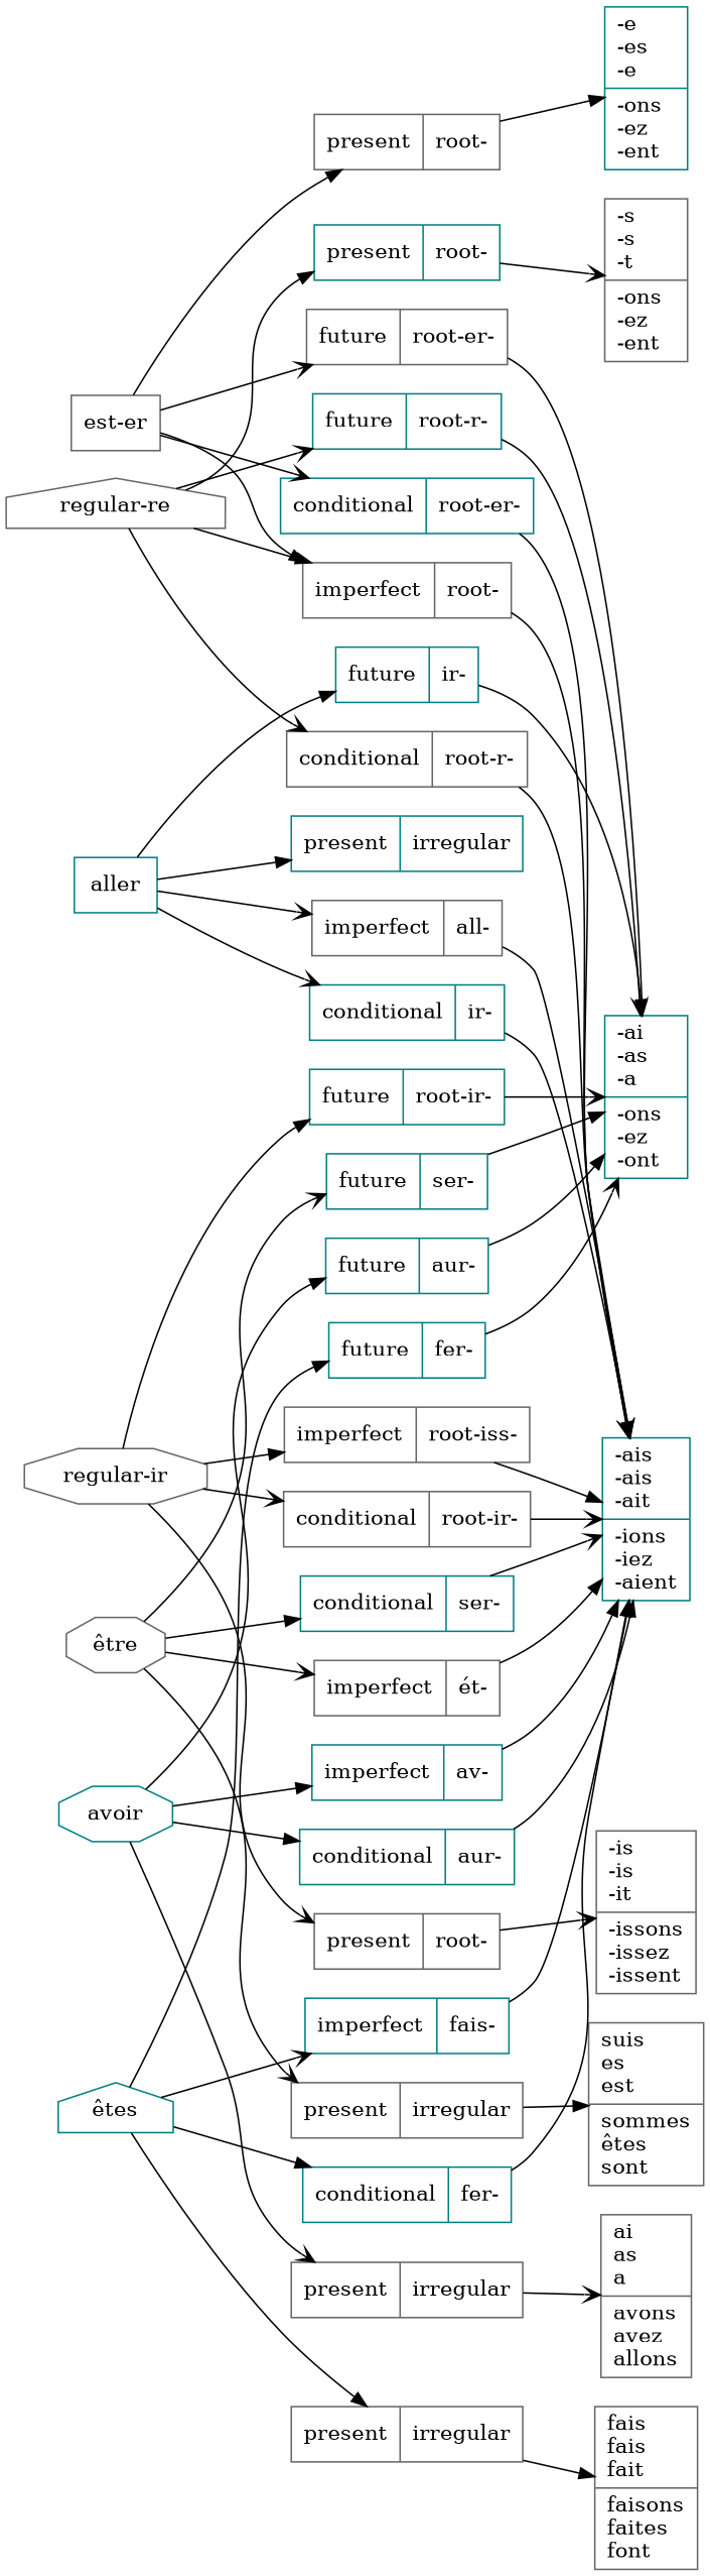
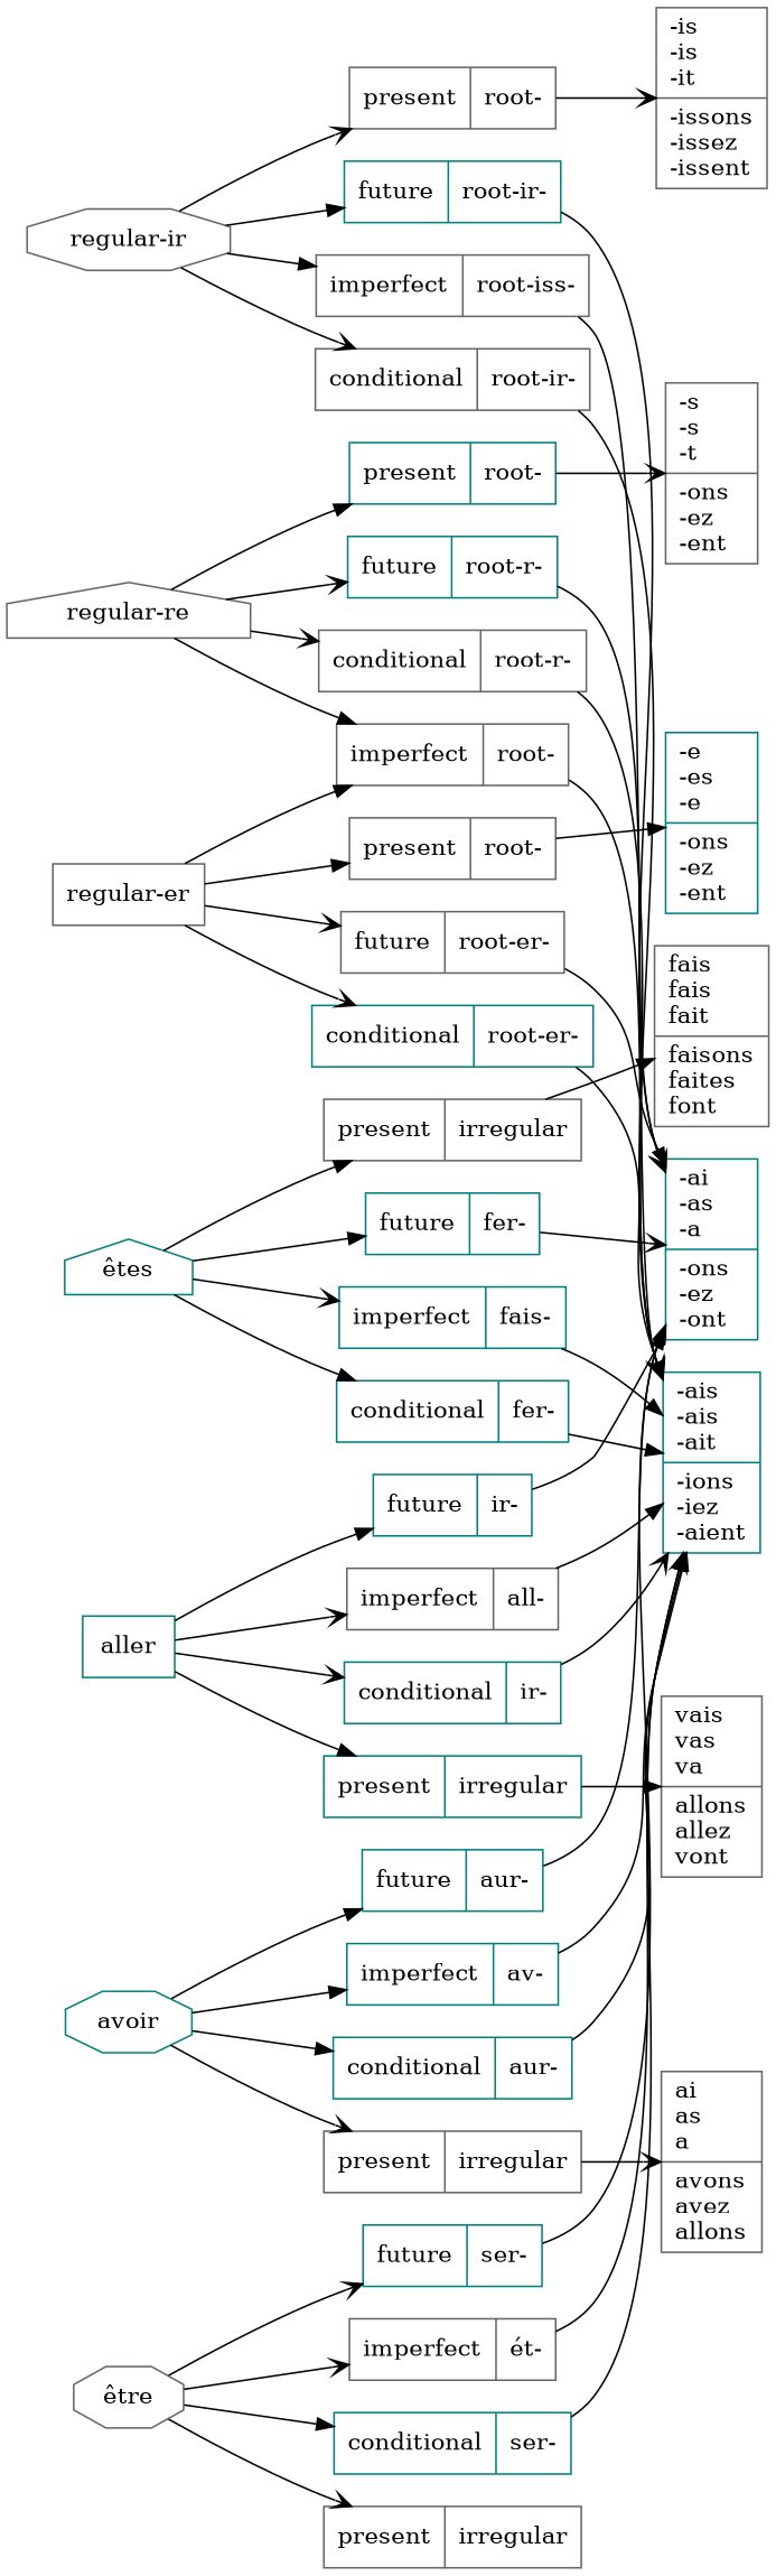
  digraph {
    rankdir=LR
    node [color=gray40 shape=record]
    edge [arrowhead=normal]
    n1 [color=teal label="{-ai\l-as\l-a\l}|{-ons\l-ez\l-ont\l}"]
    n2 [color=teal label="{-ais\l-ais\l-ait\l}|{-ions\l-iez\l-aient\l}"]
-   n3 [label="est-er" shape=box]
+   n3 [label="regular-er" shape=box]
    n4 [label="{present|root-}"]
    n5 [label="{future|root-er-}"]
    n6 [label="{imperfect|root-}"]
    n7 [color=teal label="{conditional|root-er-}"]
    n8 [color=teal label="{-e\l-es\l-e\l}|{-ons\l-ez\l-ent\l}"]
    n9 [label="regular-ir" shape=octagon]
    n10 [label="{present|root-}"]
    n11 [color=teal label="{future|root-ir-}"]
    n12 [label="{imperfect|root-iss-}"]
    n13 [label="{conditional|root-ir-}"]
    n14 [label="{-is\l-is\l-it\l}|{-issons\l-issez\l-issent\l}"]
    n15 [label="regular-re" shape=house]
    n16 [color=teal label="{present|root-}"]
    n17 [color=teal label="{future|root-r-}"]
    n18 [label="{conditional|root-r-}"]
    n19 [label="{-s\l-s\l-t\l}|{-ons\l-ez\l-ent\l}"]
    n20 [color=teal label=aller shape=box]
    n21 [color=teal label="{present|irregular}"]
    n22 [color=teal label="{future|ir-}"]
    n23 [label="{imperfect|all-}"]
    n24 [color=teal label="{conditional|ir-}"]
+   n25 [label="{vais\lvas\lva\l}|{allons\lallez\lvont\l}"]
    n26 [color=teal label=avoir shape=octagon]
    n27 [label="{present|irregular}"]
    n28 [color=teal label="{future|aur-}"]
    n29 [color=teal label="{imperfect|av-}"]
    n30 [color=teal label="{conditional|aur-}"]
    n31 [label="{ai\las\la\l}|{avons\lavez\lallons\l}"]
    n32 [label="être" shape=octagon]
    n33 [label="{present|irregular}"]
    n34 [color=teal label="{future|ser-}"]
    n35 [label="{imperfect|ét-}"]
    n36 [color=teal label="{conditional|ser-}"]
-   n37 [label="{suis\les\lest\l}|{sommes\lêtes\lsont\l}"]
    n38 [color=teal label="êtes" shape=house]
    n39 [label="{present|irregular}"]
    n40 [color=teal label="{future|fer-}"]
    n41 [color=teal label="{imperfect|fais-}"]
    n42 [color=teal label="{conditional|fer-}"]
    n43 [label="{fais\lfais\lfait\l}|{faisons\lfaites\lfont\l}"]
    n3 -> n4
    n3 -> n5 [arrowhead=vee]
    n3 -> n6
    n3 -> n7 [arrowhead=vee]
    n4 -> n8
    n5 -> n1
    n6 -> n2 [arrowhead=vee]
    n7 -> n2 [arrowhead=vee]
    n9 -> n10 [arrowhead=vee]
    n9 -> n11
    n9 -> n12
    n9 -> n13 [arrowhead=vee]
    n10 -> n14 [arrowhead=vee]
    n11 -> n1 [arrowhead=vee]
    n12 -> n2
    n13 -> n2 [arrowhead=vee]
    n15 -> n6
    n15 -> n16
    n15 -> n17 [arrowhead=vee]
    n15 -> n18 [arrowhead=vee]
    n16 -> n19 [arrowhead=vee]
    n17 -> n1 [arrowhead=vee]
    n18 -> n2
    n20 -> n21
    n20 -> n22
    n20 -> n23 [arrowhead=vee]
    n20 -> n24 [arrowhead=vee]
+   n21 -> n25
    n22 -> n1
    n23 -> n2
    n24 -> n2 [arrowhead=vee]
    n26 -> n27 [arrowhead=vee]
    n26 -> n28
    n26 -> n29
    n26 -> n30
    n27 -> n31 [arrowhead=vee]
    n28 -> n1
    n29 -> n2
    n30 -> n2
    n32 -> n33 [arrowhead=vee]
    n32 -> n34 [arrowhead=vee]
    n32 -> n35 [arrowhead=vee]
    n32 -> n36
-   n33 -> n37
    n34 -> n1
    n35 -> n2
    n36 -> n2 [arrowhead=vee]
    n38 -> n39
    n38 -> n40
    n38 -> n41 [arrowhead=vee]
    n38 -> n42
    n39 -> n43
    n40 -> n1 [arrowhead=vee]
    n41 -> n2
    n42 -> n2
  }
